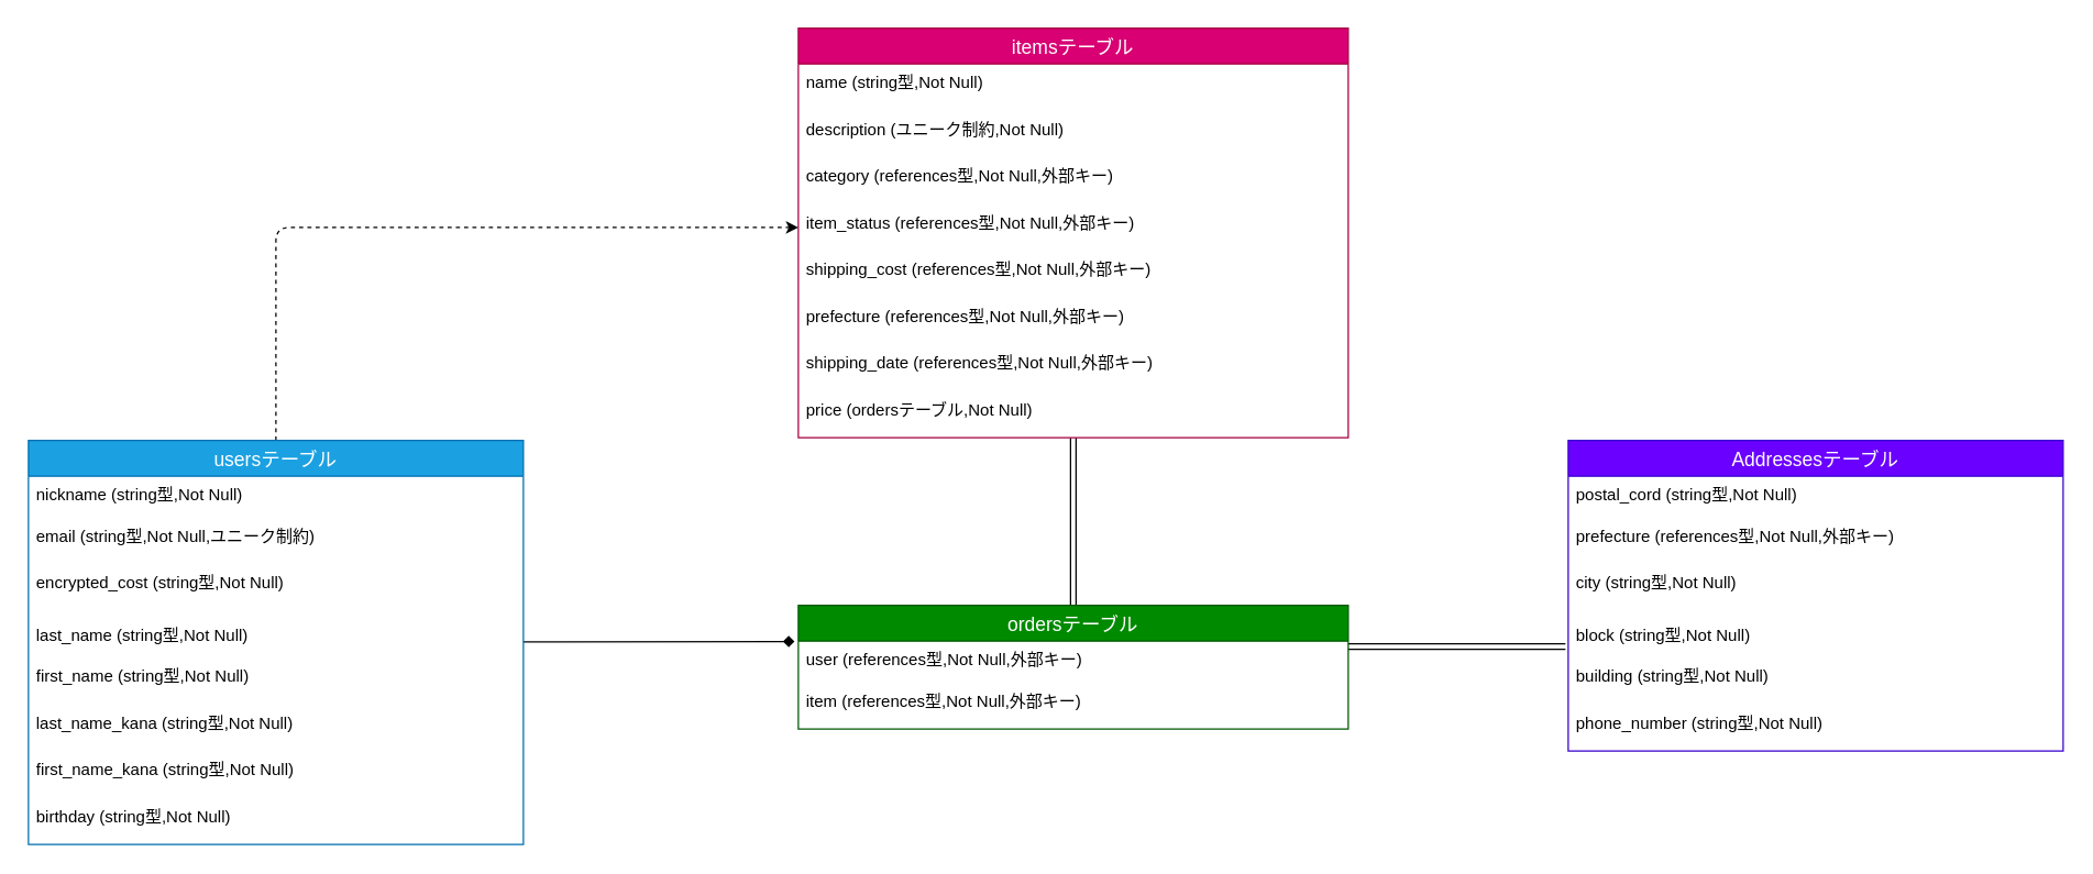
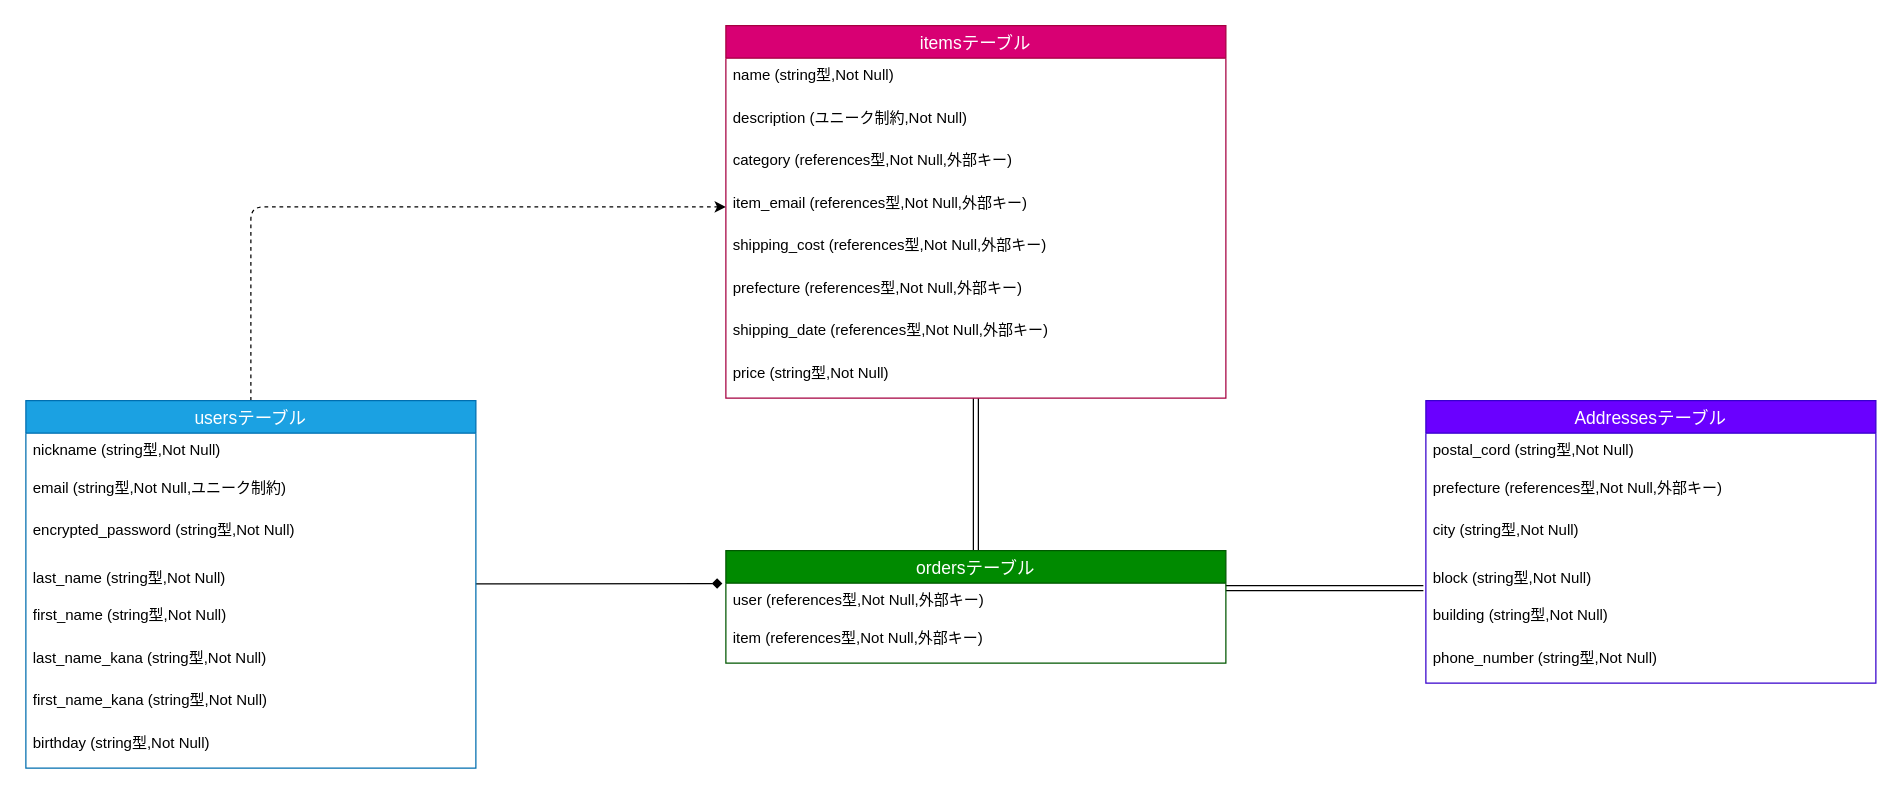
  <mxCell id="0" />
  <mxCell id="1" parent="0" />
  <mxCell id="2" style="edgeStyle=orthogonalEdgeStyle;html=1;entryX=0;entryY=0.5;entryDx=0;entryDy=0;labelBorderColor=#000000;fontColor=#000000;strokeColor=#000000;dashed=1;" edge="1" parent="1" source="4" target="19"><mxGeometry relative="1" as="geometry" /></mxCell>
  <mxCell id="3" style="edgeStyle=none;html=1;entryX=-0.007;entryY=0.011;entryDx=0;entryDy=0;entryPerimeter=0;labelBorderColor=#000000;fontColor=#000000;strokeColor=#000000;endArrow=diamond;" edge="1" parent="1" source="4" target="33"><mxGeometry relative="1" as="geometry" /></mxCell>
  <mxCell id="4" value="usersテーブル" style="swimlane;fontStyle=0;childLayout=stackLayout;horizontal=1;startSize=26;horizontalStack=0;resizeParent=1;resizeParentMax=0;resizeLast=0;collapsible=1;marginBottom=0;align=center;fontSize=14;rounded=0;shadow=0;sketch=0;glass=0;fillColor=#1ba1e2;strokeColor=#006EAF;fontColor=#ffffff;" vertex="1" parent="1"><mxGeometry x="20" y="320" width="360" height="294" as="geometry" /></mxCell>
  <mxCell id="5" value="nickname (string型,Not Null)" style="text;strokeColor=none;fillColor=none;spacingLeft=4;spacingRight=4;overflow=hidden;rotatable=0;points=[[0,0.5],[1,0.5]];portConstraint=eastwest;fontSize=12;fontColor=#000000;" vertex="1" parent="4"><mxGeometry y="26" width="360" height="30" as="geometry" /></mxCell>
  <mxCell id="6" value="email (string型,Not Null,ユニーク制約)" style="text;strokeColor=none;fillColor=none;spacingLeft=4;spacingRight=4;overflow=hidden;rotatable=0;points=[[0,0.5],[1,0.5]];portConstraint=eastwest;fontSize=12;fontColor=#000000;" vertex="1" parent="4"><mxGeometry y="56" width="360" height="34" as="geometry" /></mxCell>
- <mxCell id="7" value="encrypted_cost (string型,Not Null)" style="text;strokeColor=none;fillColor=none;spacingLeft=4;spacingRight=4;overflow=hidden;rotatable=0;points=[[0,0.5],[1,0.5]];portConstraint=eastwest;fontSize=12;fontColor=#000000;" vertex="1" parent="4"><mxGeometry y="90" width="360" height="34" as="geometry" /></mxCell>
+ <mxCell id="7" value="encrypted_password (string型,Not Null)" style="text;strokeColor=none;fillColor=none;spacingLeft=4;spacingRight=4;overflow=hidden;rotatable=0;points=[[0,0.5],[1,0.5]];portConstraint=eastwest;fontSize=12;fontColor=#000000;" vertex="1" parent="4"><mxGeometry y="90" width="360" height="34" as="geometry" /></mxCell>
  <mxCell id="8" value="last_name (string型,Not Null)" style="text;strokeColor=none;fillColor=none;spacingLeft=4;spacingRight=4;overflow=hidden;rotatable=0;points=[[0,0.5],[1,0.5]];portConstraint=eastwest;fontSize=12;labelPosition=center;verticalLabelPosition=middle;align=left;verticalAlign=middle;fontColor=#000000;" vertex="1" parent="4"><mxGeometry y="124" width="360" height="34" as="geometry" /></mxCell>
  <mxCell id="9" value="first_name (string型,Not Null)" style="text;strokeColor=none;fillColor=none;spacingLeft=4;spacingRight=4;overflow=hidden;rotatable=0;points=[[0,0.5],[1,0.5]];portConstraint=eastwest;fontSize=12;fontColor=#000000;" vertex="1" parent="4"><mxGeometry y="158" width="360" height="34" as="geometry" /></mxCell>
  <mxCell id="10" value="last_name_kana (string型,Not Null)" style="text;strokeColor=none;fillColor=none;spacingLeft=4;spacingRight=4;overflow=hidden;rotatable=0;points=[[0,0.5],[1,0.5]];portConstraint=eastwest;fontSize=12;fontColor=#000000;" vertex="1" parent="4"><mxGeometry y="192" width="360" height="34" as="geometry" /></mxCell>
  <mxCell id="11" value="first_name_kana (string型,Not Null)" style="text;strokeColor=none;fillColor=none;spacingLeft=4;spacingRight=4;overflow=hidden;rotatable=0;points=[[0,0.5],[1,0.5]];portConstraint=eastwest;fontSize=12;fontColor=#000000;" vertex="1" parent="4"><mxGeometry y="226" width="360" height="34" as="geometry" /></mxCell>
  <mxCell id="12" value="birthday (string型,Not Null)" style="text;strokeColor=none;fillColor=none;spacingLeft=4;spacingRight=4;overflow=hidden;rotatable=0;points=[[0,0.5],[1,0.5]];portConstraint=eastwest;fontSize=12;fontColor=#000000;" vertex="1" parent="4"><mxGeometry y="260" width="360" height="34" as="geometry" /></mxCell>
  <mxCell id="13" style="html=1;labelBorderColor=#000000;fontColor=#000000;strokeColor=none;entryX=1;entryY=0.5;entryDx=0;entryDy=0;shape=link;edgeStyle=orthogonalEdgeStyle;startArrow=none;" edge="1" parent="1" source="32"><mxGeometry relative="1" as="geometry"><mxPoint x="965" y="575" as="targetPoint" /></mxGeometry></mxCell>
  <mxCell id="14" style="edgeStyle=none;shape=link;html=1;entryX=0.5;entryY=0;entryDx=0;entryDy=0;labelBorderColor=#000000;fontColor=#000000;strokeColor=#000000;" edge="1" parent="1" source="15" target="32"><mxGeometry relative="1" as="geometry" /></mxCell>
  <mxCell id="15" value="itemsテーブル" style="swimlane;fontStyle=0;childLayout=stackLayout;horizontal=1;startSize=26;horizontalStack=0;resizeParent=1;resizeParentMax=0;resizeLast=0;collapsible=1;marginBottom=0;align=center;fontSize=14;rounded=0;shadow=0;sketch=0;glass=0;fillColor=#d80073;strokeColor=#A50040;labelBackgroundColor=none;labelBorderColor=none;fontColor=#ffffff;gradientColor=none;" vertex="1" parent="1"><mxGeometry x="580" y="20" width="400" height="298" as="geometry"><mxRectangle x="920" y="1010" width="115" height="26" as="alternateBounds" /></mxGeometry></mxCell>
  <mxCell id="16" value="name (string型,Not Null)" style="text;strokeColor=none;fillColor=none;spacingLeft=4;spacingRight=4;overflow=hidden;rotatable=0;points=[[0,0.5],[1,0.5]];portConstraint=eastwest;fontSize=12;fontColor=#000000;" vertex="1" parent="15"><mxGeometry y="26" width="400" height="34" as="geometry" /></mxCell>
  <mxCell id="17" value="description (ユニーク制約,Not Null)" style="text;strokeColor=none;fillColor=none;spacingLeft=4;spacingRight=4;overflow=hidden;rotatable=0;points=[[0,0.5],[1,0.5]];portConstraint=eastwest;fontSize=12;fontColor=#000000;" vertex="1" parent="15"><mxGeometry y="60" width="400" height="34" as="geometry" /></mxCell>
  <mxCell id="18" value="category (references型,Not Null,外部キー)" style="text;strokeColor=none;fillColor=none;spacingLeft=4;spacingRight=4;overflow=hidden;rotatable=0;points=[[0,0.5],[1,0.5]];portConstraint=eastwest;fontSize=12;fontColor=#000000;" vertex="1" parent="15"><mxGeometry y="94" width="400" height="34" as="geometry" /></mxCell>
- <mxCell id="19" value="item_status (references型,Not Null,外部キー)" style="text;strokeColor=none;fillColor=none;spacingLeft=4;spacingRight=4;overflow=hidden;rotatable=0;points=[[0,0.5],[1,0.5]];portConstraint=eastwest;fontSize=12;fontColor=#000000;" vertex="1" parent="15"><mxGeometry y="128" width="400" height="34" as="geometry" /></mxCell>
+ <mxCell id="19" value="item_email (references型,Not Null,外部キー)" style="text;strokeColor=none;fillColor=none;spacingLeft=4;spacingRight=4;overflow=hidden;rotatable=0;points=[[0,0.5],[1,0.5]];portConstraint=eastwest;fontSize=12;fontColor=#000000;" vertex="1" parent="15"><mxGeometry y="128" width="400" height="34" as="geometry" /></mxCell>
  <mxCell id="20" value="shipping_cost (references型,Not Null,外部キー)" style="text;strokeColor=none;fillColor=none;spacingLeft=4;spacingRight=4;overflow=hidden;rotatable=0;points=[[0,0.5],[1,0.5]];portConstraint=eastwest;fontSize=12;fontColor=#000000;" vertex="1" parent="15"><mxGeometry y="162" width="400" height="34" as="geometry" /></mxCell>
  <mxCell id="21" value="prefecture (references型,Not Null,外部キー)" style="text;strokeColor=none;fillColor=none;spacingLeft=4;spacingRight=4;overflow=hidden;rotatable=0;points=[[0,0.5],[1,0.5]];portConstraint=eastwest;fontSize=12;fontColor=#000000;" vertex="1" parent="15"><mxGeometry y="196" width="400" height="34" as="geometry" /></mxCell>
  <mxCell id="22" value="shipping_date (references型,Not Null,外部キー)" style="text;strokeColor=none;fillColor=none;spacingLeft=4;spacingRight=4;overflow=hidden;rotatable=0;points=[[0,0.5],[1,0.5]];portConstraint=eastwest;fontSize=12;fontColor=#000000;" vertex="1" parent="15"><mxGeometry y="230" width="400" height="34" as="geometry" /></mxCell>
- <mxCell id="23" value="price (ordersテーブル,Not Null)" style="text;strokeColor=none;fillColor=none;spacingLeft=4;spacingRight=4;overflow=hidden;rotatable=0;points=[[0,0.5],[1,0.5]];portConstraint=eastwest;fontSize=12;fontColor=#000000;" vertex="1" parent="15"><mxGeometry y="264" width="400" height="34" as="geometry" /></mxCell>
+ <mxCell id="23" value="price (string型,Not Null)" style="text;strokeColor=none;fillColor=none;spacingLeft=4;spacingRight=4;overflow=hidden;rotatable=0;points=[[0,0.5],[1,0.5]];portConstraint=eastwest;fontSize=12;fontColor=#000000;" vertex="1" parent="15"><mxGeometry y="264" width="400" height="34" as="geometry" /></mxCell>
  <mxCell id="24" style="edgeStyle=none;shape=link;html=1;entryX=1;entryY=0.133;entryDx=0;entryDy=0;entryPerimeter=0;labelBorderColor=#000000;fontColor=#000000;strokeColor=#000000;" edge="1" parent="1" target="33"><mxGeometry relative="1" as="geometry"><mxPoint x="1138" y="470" as="sourcePoint" /></mxGeometry></mxCell>
  <mxCell id="25" value="Addressesテーブル" style="swimlane;fontStyle=0;childLayout=stackLayout;horizontal=1;startSize=26;horizontalStack=0;resizeParent=1;resizeParentMax=0;resizeLast=0;collapsible=1;marginBottom=0;align=center;fontSize=14;rounded=0;shadow=0;sketch=0;glass=0;fillColor=#6a00ff;strokeColor=#3700CC;fontColor=#ffffff;" vertex="1" parent="1"><mxGeometry x="1140" y="320" width="360" height="226" as="geometry" /></mxCell>
  <mxCell id="26" value="postal_cord (string型,Not Null)" style="text;strokeColor=none;fillColor=none;spacingLeft=4;spacingRight=4;overflow=hidden;rotatable=0;points=[[0,0.5],[1,0.5]];portConstraint=eastwest;fontSize=12;fontColor=#000000;" vertex="1" parent="25"><mxGeometry y="26" width="360" height="30" as="geometry" /></mxCell>
  <mxCell id="27" value="prefecture (references型,Not Null,外部キー)" style="text;strokeColor=none;fillColor=none;spacingLeft=4;spacingRight=4;overflow=hidden;rotatable=0;points=[[0,0.5],[1,0.5]];portConstraint=eastwest;fontSize=12;fontColor=#000000;" vertex="1" parent="25"><mxGeometry y="56" width="360" height="34" as="geometry" /></mxCell>
  <mxCell id="28" value="city (string型,Not Null)" style="text;strokeColor=none;fillColor=none;spacingLeft=4;spacingRight=4;overflow=hidden;rotatable=0;points=[[0,0.5],[1,0.5]];portConstraint=eastwest;fontSize=12;fontColor=#000000;" vertex="1" parent="25"><mxGeometry y="90" width="360" height="34" as="geometry" /></mxCell>
  <mxCell id="29" value="block (string型,Not Null)" style="text;strokeColor=none;fillColor=none;spacingLeft=4;spacingRight=4;overflow=hidden;rotatable=0;points=[[0,0.5],[1,0.5]];portConstraint=eastwest;fontSize=12;labelPosition=center;verticalLabelPosition=middle;align=left;verticalAlign=middle;fontColor=#000000;" vertex="1" parent="25"><mxGeometry y="124" width="360" height="34" as="geometry" /></mxCell>
  <mxCell id="30" value="building (string型,Not Null)" style="text;strokeColor=none;fillColor=none;spacingLeft=4;spacingRight=4;overflow=hidden;rotatable=0;points=[[0,0.5],[1,0.5]];portConstraint=eastwest;fontSize=12;fontColor=#000000;" vertex="1" parent="25"><mxGeometry y="158" width="360" height="34" as="geometry" /></mxCell>
  <mxCell id="31" value="phone_number (string型,Not Null)" style="text;strokeColor=none;fillColor=none;spacingLeft=4;spacingRight=4;overflow=hidden;rotatable=0;points=[[0,0.5],[1,0.5]];portConstraint=eastwest;fontSize=12;fontColor=#000000;" vertex="1" parent="25"><mxGeometry y="192" width="360" height="34" as="geometry" /></mxCell>
  <mxCell id="32" value="ordersテーブル" style="swimlane;fontStyle=0;childLayout=stackLayout;horizontal=1;startSize=26;horizontalStack=0;resizeParent=1;resizeParentMax=0;resizeLast=0;collapsible=1;marginBottom=0;align=center;fontSize=14;rounded=0;shadow=0;sketch=0;glass=0;fillColor=#008a00;strokeColor=#005700;fontColor=#ffffff;" vertex="1" parent="1"><mxGeometry x="580" y="440" width="400" height="90" as="geometry" /></mxCell>
  <mxCell id="33" value="user (references型,Not Null,外部キー)" style="text;strokeColor=none;fillColor=none;spacingLeft=4;spacingRight=4;overflow=hidden;rotatable=0;points=[[0,0.5],[1,0.5]];portConstraint=eastwest;fontSize=12;fontColor=#000000;" vertex="1" parent="32"><mxGeometry y="26" width="400" height="30" as="geometry" /></mxCell>
  <mxCell id="34" value="item (references型,Not Null,外部キー)" style="text;strokeColor=none;fillColor=none;spacingLeft=4;spacingRight=4;overflow=hidden;rotatable=0;points=[[0,0.5],[1,0.5]];portConstraint=eastwest;fontSize=12;fontColor=#000000;" vertex="1" parent="32"><mxGeometry y="56" width="400" height="34" as="geometry" /></mxCell>
  <mxCell id="35" value="" style="html=1;labelBorderColor=#000000;fontColor=#000000;strokeColor=none;shape=link;endArrow=none;" edge="1" parent="1" target="32"><mxGeometry relative="1" as="geometry"><mxPoint x="965" y="575" as="targetPoint" /><mxPoint x="780" y="320" as="sourcePoint" /></mxGeometry></mxCell>
